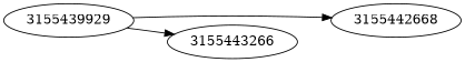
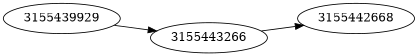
  strict digraph {
    rankdir=LR
    3155439929
    3155442668
    n3 [label=3155443266]
-   3155439929 -> 3155442668
+   n3 -> 3155442668
    3155439929 -> n3
  }
